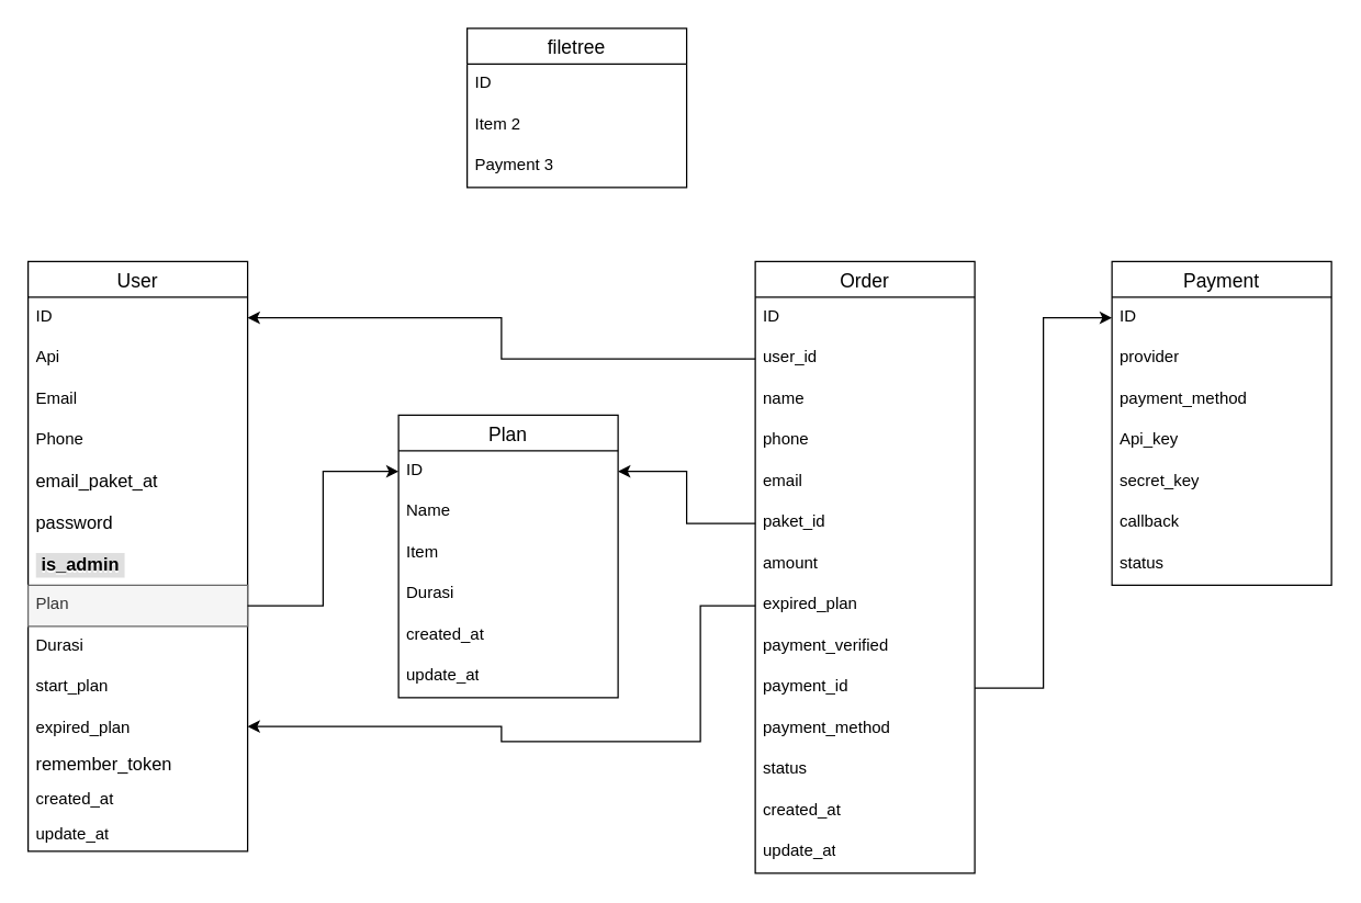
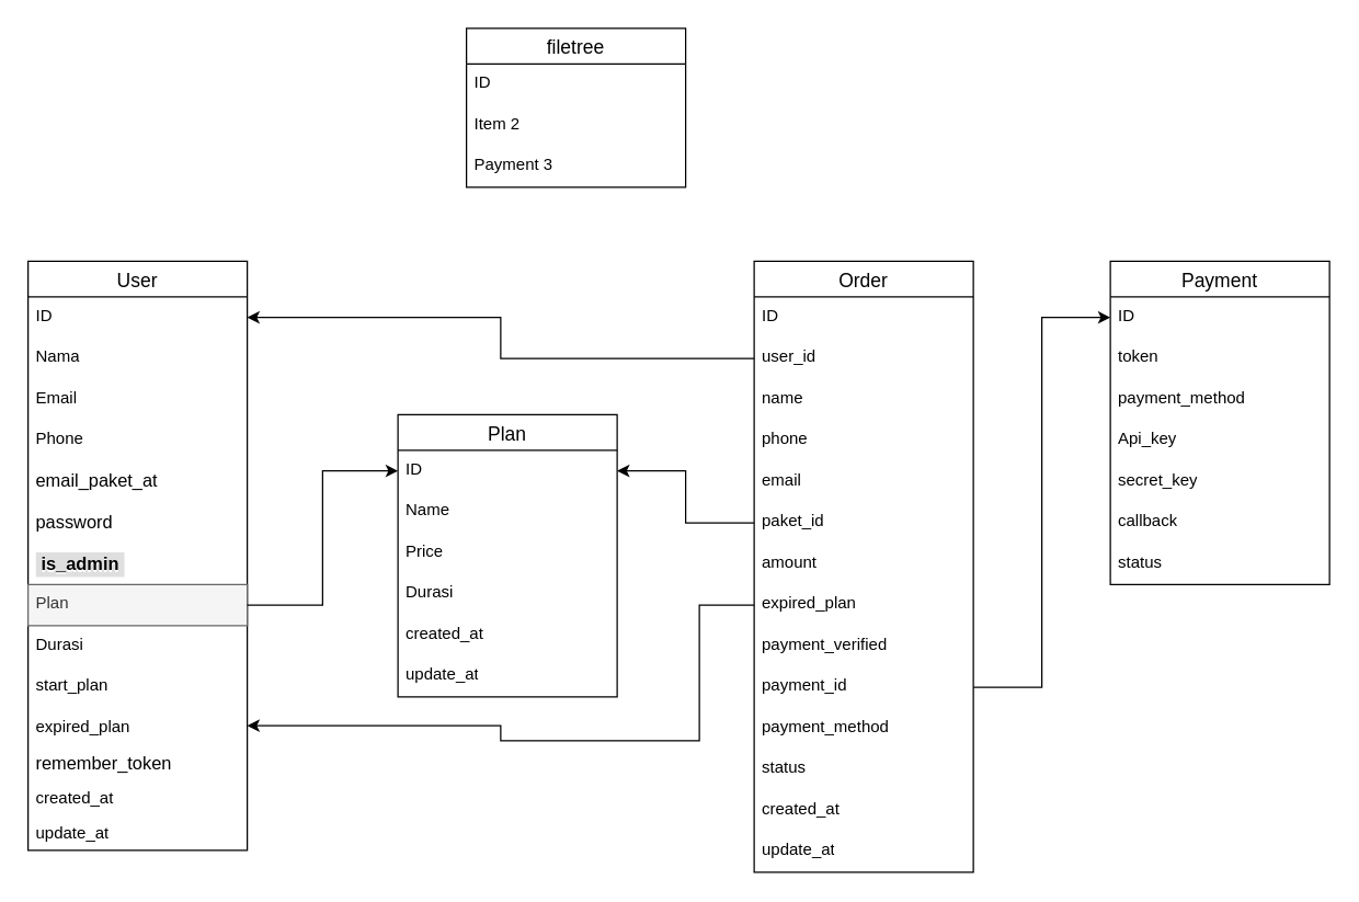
  <mxCell id="0" />
  <mxCell id="1" parent="0" />
  <mxCell id="2" value="User" style="swimlane;fontStyle=0;childLayout=stackLayout;horizontal=1;startSize=26;horizontalStack=0;resizeParent=1;resizeParentMax=0;resizeLast=0;collapsible=1;marginBottom=0;align=center;fontSize=14;" vertex="1" parent="1"><mxGeometry x="20" y="190" width="160" height="430" as="geometry" /></mxCell>
  <mxCell id="3" value="ID" style="text;strokeColor=none;fillColor=none;spacingLeft=4;spacingRight=4;overflow=hidden;rotatable=0;points=[[0,0.5],[1,0.5]];portConstraint=eastwest;fontSize=12;whiteSpace=wrap;html=1;" vertex="1" parent="2"><mxGeometry y="26" width="160" height="30" as="geometry" /></mxCell>
- <mxCell id="4" value="Api" style="text;strokeColor=none;fillColor=none;spacingLeft=4;spacingRight=4;overflow=hidden;rotatable=0;points=[[0,0.5],[1,0.5]];portConstraint=eastwest;fontSize=12;whiteSpace=wrap;html=1;" vertex="1" parent="2"><mxGeometry y="56" width="160" height="30" as="geometry" /></mxCell>
+ <mxCell id="4" value="Nama" style="text;strokeColor=none;fillColor=none;spacingLeft=4;spacingRight=4;overflow=hidden;rotatable=0;points=[[0,0.5],[1,0.5]];portConstraint=eastwest;fontSize=12;whiteSpace=wrap;html=1;" vertex="1" parent="2"><mxGeometry y="56" width="160" height="30" as="geometry" /></mxCell>
  <mxCell id="5" value="Email" style="text;strokeColor=none;fillColor=none;spacingLeft=4;spacingRight=4;overflow=hidden;rotatable=0;points=[[0,0.5],[1,0.5]];portConstraint=eastwest;fontSize=12;whiteSpace=wrap;html=1;" vertex="1" parent="2"><mxGeometry y="86" width="160" height="30" as="geometry" /></mxCell>
  <mxCell id="6" value="Phone" style="text;strokeColor=none;fillColor=none;spacingLeft=4;spacingRight=4;overflow=hidden;rotatable=0;points=[[0,0.5],[1,0.5]];portConstraint=eastwest;fontSize=12;whiteSpace=wrap;html=1;" vertex="1" parent="2"><mxGeometry y="116" width="160" height="30" as="geometry" /></mxCell>
  <mxCell id="7" value="&lt;span style=&quot;font-family: sans-serif; font-size: 13.12px; text-wrap: nowrap; background-color: rgb(255, 255, 255);&quot;&gt;email_paket_at&lt;/span&gt;" style="text;strokeColor=none;fillColor=none;spacingLeft=4;spacingRight=4;overflow=hidden;rotatable=0;points=[[0,0.5],[1,0.5]];portConstraint=eastwest;fontSize=12;whiteSpace=wrap;html=1;" vertex="1" parent="2"><mxGeometry y="146" width="160" height="30" as="geometry" /></mxCell>
  <mxCell id="8" value="&lt;span style=&quot;font-family: sans-serif; font-size: 13.12px; text-wrap: nowrap; background-color: rgb(255, 255, 255);&quot;&gt;password&lt;/span&gt;" style="text;strokeColor=none;fillColor=none;spacingLeft=4;spacingRight=4;overflow=hidden;rotatable=0;points=[[0,0.5],[1,0.5]];portConstraint=eastwest;fontSize=12;whiteSpace=wrap;html=1;" vertex="1" parent="2"><mxGeometry y="176" width="160" height="30" as="geometry" /></mxCell>
  <mxCell id="9" value="&lt;table style=&quot;caption-side: top; border-collapse: collapse; --bs-table-color: var(--bs-body-color); --bs-table-bg: #fff; --bs-table-border-color: #fff; --bs-table-accent-bg: transparent; --bs-table-striped-color: var(--bs-body-color); --bs-table-striped-bg: #dfdfdf; --bs-table-active-color: var(--bs-body-color); --bs-table-active-bg: rgba(0, 0, 0, 0.1); --bs-table-hover-color: #000; --bs-table-hover-bg: rgba(0, 0, 0, 0.075); margin-bottom: 1rem; color: rgb(68, 68, 68); border-color: var(--bs-table-border-color); font-family: sans-serif; font-size: 13.12px; background-color: rgb(255, 255, 255); width: auto !important; vertical-align: middle !important;&quot; class=&quot;table table-striped table-hover w-auto align-middle&quot; id=&quot;tablestructure&quot;&gt;&lt;tbody style=&quot;box-sizing: border-box; border-style: solid; border-width: 0px; vertical-align: inherit;&quot;&gt;&lt;tr style=&quot;box-sizing: border-box; border-style: solid; border-width: 0px;&quot; class=&quot;&quot;&gt;&lt;th style=&quot;box-sizing: border-box; text-align: left; border-color: inherit; border-style: solid; border-width: 0px; padding: 0.1em 0.3em; background-color: var(--bs-table-bg); box-shadow: inset 0 0 0 9999px var(--bs-table-accent-bg); text-shadow: rgb(255, 255, 255) 0px 1px 0px; vertical-align: middle; color: rgb(0, 0, 0); --bs-table-accent-bg: var(--bs-table-striped-bg); text-wrap: nowrap !important;&quot; class=&quot;text-nowrap&quot;&gt;&lt;label style=&quot;box-sizing: border-box; display: inline-block;&quot; for=&quot;checkbox_row_6&quot;&gt;is_admin&lt;br&gt;&lt;/label&gt;&lt;/th&gt;&lt;/tr&gt;&lt;/tbody&gt;&lt;/table&gt;" style="text;strokeColor=none;fillColor=none;spacingLeft=4;spacingRight=4;overflow=hidden;rotatable=0;points=[[0,0.5],[1,0.5]];portConstraint=eastwest;fontSize=12;whiteSpace=wrap;html=1;" vertex="1" parent="2"><mxGeometry y="206" width="160" height="30" as="geometry" /></mxCell>
  <mxCell id="10" value="Plan" style="text;spacingLeft=4;spacingRight=4;overflow=hidden;rotatable=0;points=[[0,0.5],[1,0.5]];portConstraint=eastwest;fontSize=12;whiteSpace=wrap;html=1;strokeWidth=1;perimeterSpacing=0;rounded=0;fillColor=#f5f5f5;fontColor=#333333;strokeColor=#666666;" vertex="1" parent="2"><mxGeometry y="236" width="160" height="30" as="geometry" /></mxCell>
  <mxCell id="11" value="Durasi" style="text;strokeColor=none;fillColor=none;spacingLeft=4;spacingRight=4;overflow=hidden;rotatable=0;points=[[0,0.5],[1,0.5]];portConstraint=eastwest;fontSize=12;whiteSpace=wrap;html=1;" vertex="1" parent="2"><mxGeometry y="266" width="160" height="30" as="geometry" /></mxCell>
  <mxCell id="12" value="start_plan" style="text;strokeColor=none;fillColor=none;spacingLeft=4;spacingRight=4;overflow=hidden;rotatable=0;points=[[0,0.5],[1,0.5]];portConstraint=eastwest;fontSize=12;whiteSpace=wrap;html=1;" vertex="1" parent="2"><mxGeometry y="296" width="160" height="30" as="geometry" /></mxCell>
  <mxCell id="13" value="expired_plan" style="text;strokeColor=none;fillColor=none;spacingLeft=4;spacingRight=4;overflow=hidden;rotatable=0;points=[[0,0.5],[1,0.5]];portConstraint=eastwest;fontSize=12;whiteSpace=wrap;html=1;" vertex="1" parent="2"><mxGeometry y="326" width="160" height="26" as="geometry" /></mxCell>
  <mxCell id="14" value="&lt;span style=&quot;font-family: sans-serif; font-size: 13.12px; text-wrap: nowrap; background-color: rgb(255, 255, 255);&quot;&gt;remember_token&lt;/span&gt;" style="text;strokeColor=none;fillColor=none;spacingLeft=4;spacingRight=4;overflow=hidden;rotatable=0;points=[[0,0.5],[1,0.5]];portConstraint=eastwest;fontSize=12;whiteSpace=wrap;html=1;" vertex="1" parent="2"><mxGeometry y="352" width="160" height="26" as="geometry" /></mxCell>
  <mxCell id="15" value="created_at" style="text;strokeColor=none;fillColor=none;spacingLeft=4;spacingRight=4;overflow=hidden;rotatable=0;points=[[0,0.5],[1,0.5]];portConstraint=eastwest;fontSize=12;whiteSpace=wrap;html=1;" vertex="1" parent="2"><mxGeometry y="378" width="160" height="26" as="geometry" /></mxCell>
  <mxCell id="16" value="update_at" style="text;strokeColor=none;fillColor=none;spacingLeft=4;spacingRight=4;overflow=hidden;rotatable=0;points=[[0,0.5],[1,0.5]];portConstraint=eastwest;fontSize=12;whiteSpace=wrap;html=1;" vertex="1" parent="2"><mxGeometry y="404" width="160" height="26" as="geometry" /></mxCell>
  <mxCell id="17" value="filetree" style="swimlane;fontStyle=0;childLayout=stackLayout;horizontal=1;startSize=26;horizontalStack=0;resizeParent=1;resizeParentMax=0;resizeLast=0;collapsible=1;marginBottom=0;align=center;fontSize=14;" vertex="1" parent="1"><mxGeometry x="340" y="20" width="160" height="116" as="geometry" /></mxCell>
  <mxCell id="18" value="ID" style="text;strokeColor=none;fillColor=none;spacingLeft=4;spacingRight=4;overflow=hidden;rotatable=0;points=[[0,0.5],[1,0.5]];portConstraint=eastwest;fontSize=12;whiteSpace=wrap;html=1;" vertex="1" parent="17"><mxGeometry y="26" width="160" height="30" as="geometry" /></mxCell>
  <mxCell id="19" value="Item 2" style="text;strokeColor=none;fillColor=none;spacingLeft=4;spacingRight=4;overflow=hidden;rotatable=0;points=[[0,0.5],[1,0.5]];portConstraint=eastwest;fontSize=12;whiteSpace=wrap;html=1;" vertex="1" parent="17"><mxGeometry y="56" width="160" height="30" as="geometry" /></mxCell>
  <mxCell id="20" value="Payment 3" style="text;strokeColor=none;fillColor=none;spacingLeft=4;spacingRight=4;overflow=hidden;rotatable=0;points=[[0,0.5],[1,0.5]];portConstraint=eastwest;fontSize=12;whiteSpace=wrap;html=1;" vertex="1" parent="17"><mxGeometry y="86" width="160" height="30" as="geometry" /></mxCell>
  <mxCell id="21" value="Plan" style="swimlane;fontStyle=0;childLayout=stackLayout;horizontal=1;startSize=26;horizontalStack=0;resizeParent=1;resizeParentMax=0;resizeLast=0;collapsible=1;marginBottom=0;align=center;fontSize=14;" vertex="1" parent="1"><mxGeometry x="290" y="302" width="160" height="206" as="geometry" /></mxCell>
  <mxCell id="22" value="ID" style="text;strokeColor=none;fillColor=none;spacingLeft=4;spacingRight=4;overflow=hidden;rotatable=0;points=[[0,0.5],[1,0.5]];portConstraint=eastwest;fontSize=12;whiteSpace=wrap;html=1;" vertex="1" parent="21"><mxGeometry y="26" width="160" height="30" as="geometry" /></mxCell>
  <mxCell id="23" value="Name" style="text;strokeColor=none;fillColor=none;spacingLeft=4;spacingRight=4;overflow=hidden;rotatable=0;points=[[0,0.5],[1,0.5]];portConstraint=eastwest;fontSize=12;whiteSpace=wrap;html=1;" vertex="1" parent="21"><mxGeometry y="56" width="160" height="30" as="geometry" /></mxCell>
- <mxCell id="24" value="Item" style="text;strokeColor=none;fillColor=none;spacingLeft=4;spacingRight=4;overflow=hidden;rotatable=0;points=[[0,0.5],[1,0.5]];portConstraint=eastwest;fontSize=12;whiteSpace=wrap;html=1;" vertex="1" parent="21"><mxGeometry y="86" width="160" height="30" as="geometry" /></mxCell>
+ <mxCell id="24" value="Price" style="text;strokeColor=none;fillColor=none;spacingLeft=4;spacingRight=4;overflow=hidden;rotatable=0;points=[[0,0.5],[1,0.5]];portConstraint=eastwest;fontSize=12;whiteSpace=wrap;html=1;" vertex="1" parent="21"><mxGeometry y="86" width="160" height="30" as="geometry" /></mxCell>
  <mxCell id="25" value="Durasi" style="text;strokeColor=none;fillColor=none;spacingLeft=4;spacingRight=4;overflow=hidden;rotatable=0;points=[[0,0.5],[1,0.5]];portConstraint=eastwest;fontSize=12;whiteSpace=wrap;html=1;" vertex="1" parent="21"><mxGeometry y="116" width="160" height="30" as="geometry" /></mxCell>
  <mxCell id="26" value="created_at" style="text;strokeColor=none;fillColor=none;spacingLeft=4;spacingRight=4;overflow=hidden;rotatable=0;points=[[0,0.5],[1,0.5]];portConstraint=eastwest;fontSize=12;whiteSpace=wrap;html=1;" vertex="1" parent="21"><mxGeometry y="146" width="160" height="30" as="geometry" /></mxCell>
  <mxCell id="27" value="update_at" style="text;strokeColor=none;fillColor=none;spacingLeft=4;spacingRight=4;overflow=hidden;rotatable=0;points=[[0,0.5],[1,0.5]];portConstraint=eastwest;fontSize=12;whiteSpace=wrap;html=1;" vertex="1" parent="21"><mxGeometry y="176" width="160" height="30" as="geometry" /></mxCell>
  <mxCell id="28" style="edgeStyle=orthogonalEdgeStyle;rounded=0;orthogonalLoop=1;jettySize=auto;html=1;" edge="1" parent="1" source="10" target="22"><mxGeometry relative="1" as="geometry" /></mxCell>
  <mxCell id="29" value="Order" style="swimlane;fontStyle=0;childLayout=stackLayout;horizontal=1;startSize=26;horizontalStack=0;resizeParent=1;resizeParentMax=0;resizeLast=0;collapsible=1;marginBottom=0;align=center;fontSize=14;" vertex="1" parent="1"><mxGeometry x="550" y="190" width="160" height="446" as="geometry" /></mxCell>
  <mxCell id="30" value="ID" style="text;strokeColor=none;fillColor=none;spacingLeft=4;spacingRight=4;overflow=hidden;rotatable=0;points=[[0,0.5],[1,0.5]];portConstraint=eastwest;fontSize=12;whiteSpace=wrap;html=1;" vertex="1" parent="29"><mxGeometry y="26" width="160" height="30" as="geometry" /></mxCell>
  <mxCell id="31" value="user_id" style="text;strokeColor=none;fillColor=none;spacingLeft=4;spacingRight=4;overflow=hidden;rotatable=0;points=[[0,0.5],[1,0.5]];portConstraint=eastwest;fontSize=12;whiteSpace=wrap;html=1;" vertex="1" parent="29"><mxGeometry y="56" width="160" height="30" as="geometry" /></mxCell>
  <mxCell id="32" value="name" style="text;strokeColor=none;fillColor=none;spacingLeft=4;spacingRight=4;overflow=hidden;rotatable=0;points=[[0,0.5],[1,0.5]];portConstraint=eastwest;fontSize=12;whiteSpace=wrap;html=1;" vertex="1" parent="29"><mxGeometry y="86" width="160" height="30" as="geometry" /></mxCell>
  <mxCell id="33" value="phone" style="text;strokeColor=none;fillColor=none;spacingLeft=4;spacingRight=4;overflow=hidden;rotatable=0;points=[[0,0.5],[1,0.5]];portConstraint=eastwest;fontSize=12;whiteSpace=wrap;html=1;" vertex="1" parent="29"><mxGeometry y="116" width="160" height="30" as="geometry" /></mxCell>
  <mxCell id="34" value="email" style="text;strokeColor=none;fillColor=none;spacingLeft=4;spacingRight=4;overflow=hidden;rotatable=0;points=[[0,0.5],[1,0.5]];portConstraint=eastwest;fontSize=12;whiteSpace=wrap;html=1;" vertex="1" parent="29"><mxGeometry y="146" width="160" height="30" as="geometry" /></mxCell>
  <mxCell id="35" value="paket_id" style="text;strokeColor=none;fillColor=none;spacingLeft=4;spacingRight=4;overflow=hidden;rotatable=0;points=[[0,0.5],[1,0.5]];portConstraint=eastwest;fontSize=12;whiteSpace=wrap;html=1;" vertex="1" parent="29"><mxGeometry y="176" width="160" height="30" as="geometry" /></mxCell>
  <mxCell id="36" value="amount" style="text;strokeColor=none;fillColor=none;spacingLeft=4;spacingRight=4;overflow=hidden;rotatable=0;points=[[0,0.5],[1,0.5]];portConstraint=eastwest;fontSize=12;whiteSpace=wrap;html=1;" vertex="1" parent="29"><mxGeometry y="206" width="160" height="30" as="geometry" /></mxCell>
  <mxCell id="37" value="expired_plan" style="text;strokeColor=none;fillColor=none;spacingLeft=4;spacingRight=4;overflow=hidden;rotatable=0;points=[[0,0.5],[1,0.5]];portConstraint=eastwest;fontSize=12;whiteSpace=wrap;html=1;" vertex="1" parent="29"><mxGeometry y="236" width="160" height="30" as="geometry" /></mxCell>
  <mxCell id="38" value="payment_verified" style="text;strokeColor=none;fillColor=none;spacingLeft=4;spacingRight=4;overflow=hidden;rotatable=0;points=[[0,0.5],[1,0.5]];portConstraint=eastwest;fontSize=12;whiteSpace=wrap;html=1;" vertex="1" parent="29"><mxGeometry y="266" width="160" height="30" as="geometry" /></mxCell>
  <mxCell id="39" value="payment_id" style="text;strokeColor=none;fillColor=none;spacingLeft=4;spacingRight=4;overflow=hidden;rotatable=0;points=[[0,0.5],[1,0.5]];portConstraint=eastwest;fontSize=12;whiteSpace=wrap;html=1;" vertex="1" parent="29"><mxGeometry y="296" width="160" height="30" as="geometry" /></mxCell>
  <mxCell id="40" value="payment_method" style="text;strokeColor=none;fillColor=none;spacingLeft=4;spacingRight=4;overflow=hidden;rotatable=0;points=[[0,0.5],[1,0.5]];portConstraint=eastwest;fontSize=12;whiteSpace=wrap;html=1;" vertex="1" parent="29"><mxGeometry y="326" width="160" height="30" as="geometry" /></mxCell>
  <mxCell id="41" value="status" style="text;strokeColor=none;fillColor=none;spacingLeft=4;spacingRight=4;overflow=hidden;rotatable=0;points=[[0,0.5],[1,0.5]];portConstraint=eastwest;fontSize=12;whiteSpace=wrap;html=1;" vertex="1" parent="29"><mxGeometry y="356" width="160" height="30" as="geometry" /></mxCell>
  <mxCell id="42" value="created_at" style="text;strokeColor=none;fillColor=none;spacingLeft=4;spacingRight=4;overflow=hidden;rotatable=0;points=[[0,0.5],[1,0.5]];portConstraint=eastwest;fontSize=12;whiteSpace=wrap;html=1;" vertex="1" parent="29"><mxGeometry y="386" width="160" height="30" as="geometry" /></mxCell>
  <mxCell id="43" value="update_at" style="text;strokeColor=none;fillColor=none;spacingLeft=4;spacingRight=4;overflow=hidden;rotatable=0;points=[[0,0.5],[1,0.5]];portConstraint=eastwest;fontSize=12;whiteSpace=wrap;html=1;" vertex="1" parent="29"><mxGeometry y="416" width="160" height="30" as="geometry" /></mxCell>
  <mxCell id="44" style="edgeStyle=orthogonalEdgeStyle;rounded=0;orthogonalLoop=1;jettySize=auto;html=1;exitX=0;exitY=0.5;exitDx=0;exitDy=0;entryX=1;entryY=0.5;entryDx=0;entryDy=0;" edge="1" parent="1" source="31" target="3"><mxGeometry relative="1" as="geometry" /></mxCell>
  <mxCell id="45" style="edgeStyle=orthogonalEdgeStyle;rounded=0;orthogonalLoop=1;jettySize=auto;html=1;entryX=1;entryY=0.5;entryDx=0;entryDy=0;" edge="1" parent="1" source="35" target="22"><mxGeometry relative="1" as="geometry" /></mxCell>
  <mxCell id="46" value="Payment" style="swimlane;fontStyle=0;childLayout=stackLayout;horizontal=1;startSize=26;horizontalStack=0;resizeParent=1;resizeParentMax=0;resizeLast=0;collapsible=1;marginBottom=0;align=center;fontSize=14;" vertex="1" parent="1"><mxGeometry x="810" y="190" width="160" height="236" as="geometry" /></mxCell>
  <mxCell id="47" value="ID" style="text;strokeColor=none;fillColor=none;spacingLeft=4;spacingRight=4;overflow=hidden;rotatable=0;points=[[0,0.5],[1,0.5]];portConstraint=eastwest;fontSize=12;whiteSpace=wrap;html=1;" vertex="1" parent="46"><mxGeometry y="26" width="160" height="30" as="geometry" /></mxCell>
- <mxCell id="48" value="provider" style="text;strokeColor=none;fillColor=none;spacingLeft=4;spacingRight=4;overflow=hidden;rotatable=0;points=[[0,0.5],[1,0.5]];portConstraint=eastwest;fontSize=12;whiteSpace=wrap;html=1;" vertex="1" parent="46"><mxGeometry y="56" width="160" height="30" as="geometry" /></mxCell>
+ <mxCell id="48" value="token" style="text;strokeColor=none;fillColor=none;spacingLeft=4;spacingRight=4;overflow=hidden;rotatable=0;points=[[0,0.5],[1,0.5]];portConstraint=eastwest;fontSize=12;whiteSpace=wrap;html=1;" vertex="1" parent="46"><mxGeometry y="56" width="160" height="30" as="geometry" /></mxCell>
  <mxCell id="49" value="payment_method" style="text;strokeColor=none;fillColor=none;spacingLeft=4;spacingRight=4;overflow=hidden;rotatable=0;points=[[0,0.5],[1,0.5]];portConstraint=eastwest;fontSize=12;whiteSpace=wrap;html=1;" vertex="1" parent="46"><mxGeometry y="86" width="160" height="30" as="geometry" /></mxCell>
  <mxCell id="50" value="Api_key" style="text;strokeColor=none;fillColor=none;spacingLeft=4;spacingRight=4;overflow=hidden;rotatable=0;points=[[0,0.5],[1,0.5]];portConstraint=eastwest;fontSize=12;whiteSpace=wrap;html=1;" vertex="1" parent="46"><mxGeometry y="116" width="160" height="30" as="geometry" /></mxCell>
  <mxCell id="51" value="secret_key" style="text;strokeColor=none;fillColor=none;spacingLeft=4;spacingRight=4;overflow=hidden;rotatable=0;points=[[0,0.5],[1,0.5]];portConstraint=eastwest;fontSize=12;whiteSpace=wrap;html=1;" vertex="1" parent="46"><mxGeometry y="146" width="160" height="30" as="geometry" /></mxCell>
  <mxCell id="52" value="callback" style="text;strokeColor=none;fillColor=none;spacingLeft=4;spacingRight=4;overflow=hidden;rotatable=0;points=[[0,0.5],[1,0.5]];portConstraint=eastwest;fontSize=12;whiteSpace=wrap;html=1;" vertex="1" parent="46"><mxGeometry y="176" width="160" height="30" as="geometry" /></mxCell>
  <mxCell id="53" value="status" style="text;strokeColor=none;fillColor=none;spacingLeft=4;spacingRight=4;overflow=hidden;rotatable=0;points=[[0,0.5],[1,0.5]];portConstraint=eastwest;fontSize=12;whiteSpace=wrap;html=1;" vertex="1" parent="46"><mxGeometry y="206" width="160" height="30" as="geometry" /></mxCell>
  <mxCell id="54" style="edgeStyle=orthogonalEdgeStyle;rounded=0;orthogonalLoop=1;jettySize=auto;html=1;exitX=1;exitY=0.5;exitDx=0;exitDy=0;entryX=0;entryY=0.5;entryDx=0;entryDy=0;" edge="1" parent="1" source="39" target="47"><mxGeometry relative="1" as="geometry" /></mxCell>
  <mxCell id="55" style="edgeStyle=orthogonalEdgeStyle;rounded=0;orthogonalLoop=1;jettySize=auto;html=1;exitX=0;exitY=0.5;exitDx=0;exitDy=0;" edge="1" parent="1" source="37" target="13"><mxGeometry relative="1" as="geometry"><Array as="points"><mxPoint x="510" y="441" /><mxPoint x="510" y="540" /><mxPoint x="365" y="540" /><mxPoint x="365" y="529" /></Array></mxGeometry></mxCell>
